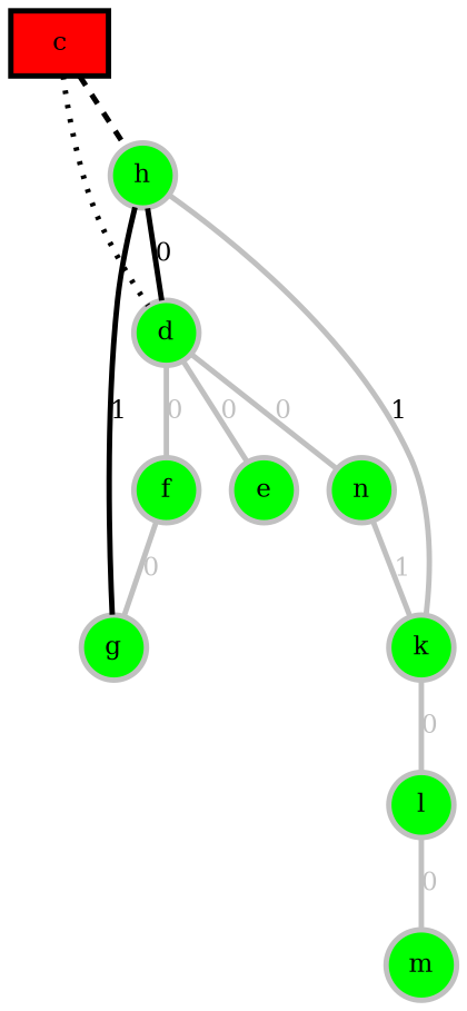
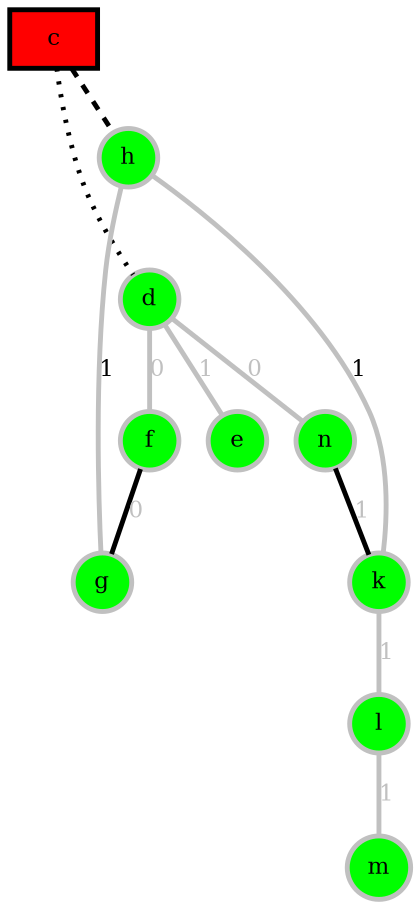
  graph {
    fixedsize=true
    splines=true
    node [color=grey fillcolor=green penwidth=3 shape=circle style=filled]
    edge [color=grey fontcolor=grey penwidth=3]
    c [color=black fillcolor=red shape=box]
    h
    d
    e
    n
    f
    k
    l
    m
    g
    c -- h [color=black style=dashed]
    c -- d [color=black style=dotted]
-   h -- d [color=black fontcolor=black label=0]
-   d -- e [label=0]
+   d -- e [label=1]
    d -- n [label=0]
    d -- f [label=0]
-   n -- k [label=1]
-   f -- g [label=0]
+   n -- k [color=black label=1]
+   f -- g [color=black label=0]
    k -- h [fontcolor=black label=1]
-   k -- l [label=0]
-   l -- m [label=0]
-   g -- h [color=black fontcolor=black label=1]
+   k -- l [label=1]
+   l -- m [label=1]
+   g -- h [fontcolor=black label=1]
  }
